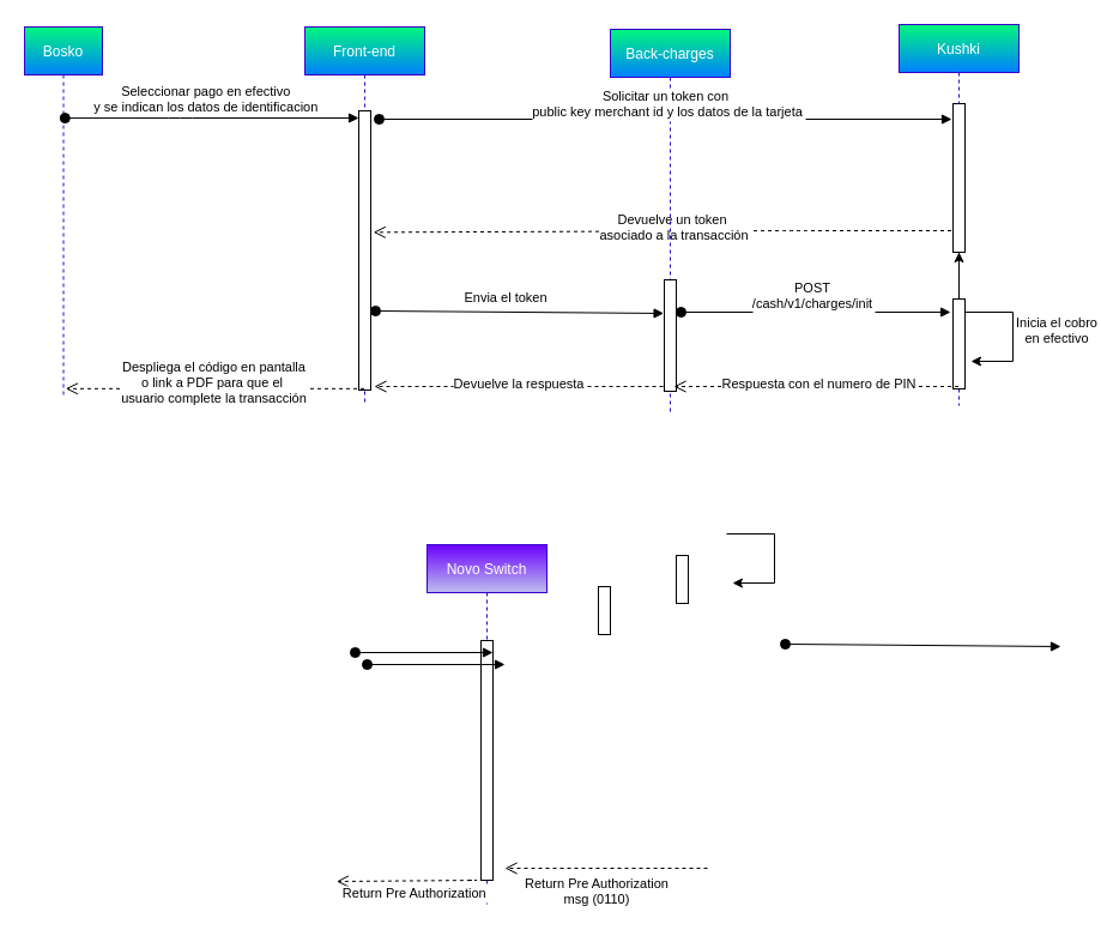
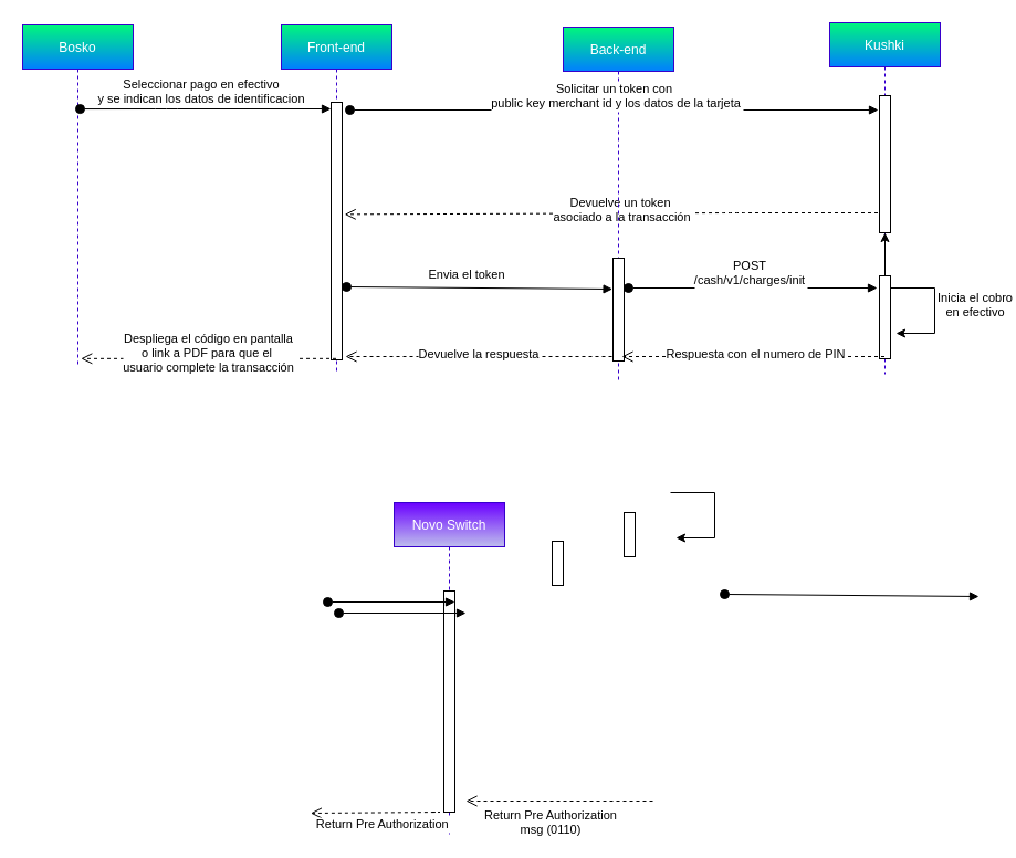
  <mxCell id="0" />
  <mxCell id="1" parent="0" />
- <mxCell id="2" value="Bosko" style="shape=umlLifeline;perimeter=lifelinePerimeter;container=1;collapsible=0;recursiveResize=0;rounded=0;shadow=0;strokeWidth=1;fillColor=#00F77C;fontColor=#ffffff;strokeColor=#3700CC;gradientColor=#007FFF;" vertex="1" parent="1"><mxGeometry x="20" y="22" width="65" height="308" as="geometry" /></mxCell>
+ <mxCell id="2" value="Bosko" style="shape=umlLifeline;perimeter=lifelinePerimeter;container=1;collapsible=0;recursiveResize=0;rounded=0;shadow=0;strokeWidth=1;fillColor=#00F77C;fontColor=#ffffff;strokeColor=#3700CC;gradientColor=#007FFF;" vertex="1" parent="1"><mxGeometry x="20" y="22" width="100" height="308" as="geometry" /></mxCell>
  <mxCell id="3" value="Devuelve un token &#10;asociado a la transacción" style="verticalAlign=bottom;endArrow=open;dashed=1;endSize=8;shadow=0;strokeWidth=1;entryX=1.22;entryY=0.435;entryDx=0;entryDy=0;entryPerimeter=0;" edge="1" parent="1" source="16" target="5"><mxGeometry x="-0.026" y="13" relative="1" as="geometry"><mxPoint x="651" y="192" as="targetPoint" /><mxPoint x="767" y="192" as="sourcePoint" /><Array as="points"><mxPoint x="663" y="192" /></Array><mxPoint x="1" as="offset" /></mxGeometry></mxCell>
  <mxCell id="4" value="Front-end" style="shape=umlLifeline;perimeter=lifelinePerimeter;container=1;collapsible=0;recursiveResize=0;rounded=0;shadow=0;strokeWidth=1;fillColor=#00F77C;fontColor=#ffffff;strokeColor=#3700CC;gradientColor=#007FFF;" vertex="1" parent="1"><mxGeometry x="254" y="22" width="100" height="313" as="geometry" /></mxCell>
  <mxCell id="5" value="" style="points=[];perimeter=orthogonalPerimeter;rounded=0;shadow=0;strokeWidth=1;" vertex="1" parent="4"><mxGeometry x="45" y="70" width="10" height="233" as="geometry" /></mxCell>
  <mxCell id="6" value="Novo Switch" style="shape=umlLifeline;perimeter=lifelinePerimeter;container=1;collapsible=0;recursiveResize=0;rounded=0;shadow=0;strokeWidth=1;fillColor=#6a00ff;fontColor=#ffffff;strokeColor=#3700CC;gradientColor=#BEBEED;" vertex="1" parent="1"><mxGeometry x="356" y="454" width="100" height="300" as="geometry" /></mxCell>
  <mxCell id="7" value="" style="points=[];perimeter=orthogonalPerimeter;rounded=0;shadow=0;strokeWidth=1;" vertex="1" parent="6"><mxGeometry x="45" y="80" width="10" height="200" as="geometry" /></mxCell>
  <mxCell id="8" value="Return Pre Authorization" style="verticalAlign=bottom;endArrow=open;dashed=1;endSize=8;shadow=0;strokeWidth=1;fontSize=11;" edge="1" parent="6"><mxGeometry x="0.003" y="20" relative="1" as="geometry"><mxPoint x="-75.6" y="281" as="targetPoint" /><mxPoint x="34.4" y="280" as="sourcePoint" /><Array as="points"><mxPoint x="45" y="280" /></Array><mxPoint as="offset" /></mxGeometry></mxCell>
  <mxCell id="9" value="Return Pre Authorization &#10;msg (0110)" style="verticalAlign=top;endArrow=open;dashed=1;endSize=8;shadow=0;strokeWidth=1;horizontal=1;fontSize=11;" edge="1" parent="6"><mxGeometry x="0.091" relative="1" as="geometry"><mxPoint x="65" y="270" as="targetPoint" /><mxPoint x="234" y="270" as="sourcePoint" /><Array as="points"><mxPoint x="179.2" y="270" /></Array><mxPoint as="offset" /></mxGeometry></mxCell>
  <mxCell id="10" value="Envia el token" style="verticalAlign=bottom;startArrow=oval;endArrow=block;startSize=8;shadow=0;strokeWidth=1;" edge="1" parent="6"><mxGeometry x="1" y="287" relative="1" as="geometry"><mxPoint x="-60" y="90" as="sourcePoint" /><mxPoint x="55" y="90" as="targetPoint" /><mxPoint x="11" as="offset" /></mxGeometry></mxCell>
  <mxCell id="11" value="Inicia el cobro&#10;en efectivo" style="verticalAlign=bottom;startArrow=oval;endArrow=block;startSize=8;shadow=0;strokeWidth=1;" edge="1" parent="6"><mxGeometry x="1" y="531" relative="1" as="geometry"><mxPoint x="-50" y="100" as="sourcePoint" /><mxPoint x="65" y="100" as="targetPoint" /><mxPoint x="461" y="268" as="offset" /></mxGeometry></mxCell>
- <mxCell id="12" value="Back-charges" style="shape=umlLifeline;perimeter=lifelinePerimeter;container=1;collapsible=0;recursiveResize=0;rounded=0;shadow=0;strokeWidth=1;fillColor=#00F77C;fontColor=#ffffff;strokeColor=#3700CC;gradientColor=#007FFF;" vertex="1" parent="1"><mxGeometry x="509" y="24" width="100" height="319" as="geometry" /></mxCell>
+ <mxCell id="12" value="Back-end" style="shape=umlLifeline;perimeter=lifelinePerimeter;container=1;collapsible=0;recursiveResize=0;rounded=0;shadow=0;strokeWidth=1;fillColor=#00F77C;fontColor=#ffffff;strokeColor=#3700CC;gradientColor=#007FFF;" vertex="1" parent="1"><mxGeometry x="509" y="24" width="100" height="319" as="geometry" /></mxCell>
  <mxCell id="13" value="" style="points=[];perimeter=orthogonalPerimeter;rounded=0;shadow=0;strokeWidth=1;" vertex="1" parent="12"><mxGeometry x="45" y="209" width="10" height="93" as="geometry" /></mxCell>
  <mxCell id="14" value="Solicitar un token con &#10;public key merchant id y los datos de la tarjeta" style="verticalAlign=bottom;startArrow=oval;endArrow=block;startSize=8;shadow=0;strokeWidth=1;" edge="1" parent="1"><mxGeometry x="0.008" y="-3" relative="1" as="geometry"><mxPoint x="316" y="99" as="sourcePoint" /><mxPoint x="794" y="99" as="targetPoint" /><Array as="points" /><mxPoint as="offset" /></mxGeometry></mxCell>
  <mxCell id="15" value="" style="verticalAlign=bottom;startArrow=oval;endArrow=block;startSize=8;shadow=0;strokeWidth=1;" edge="1" parent="1"><mxGeometry x="-0.064" relative="1" as="geometry"><mxPoint x="655" y="537" as="sourcePoint" /><mxPoint x="885" y="539" as="targetPoint" /><Array as="points" /><mxPoint as="offset" /></mxGeometry></mxCell>
  <mxCell id="16" value="Kushki" style="shape=umlLifeline;perimeter=lifelinePerimeter;container=1;collapsible=0;recursiveResize=0;rounded=0;shadow=0;strokeWidth=1;fillColor=#00F77C;fontColor=#ffffff;strokeColor=#3700CC;gradientColor=#007FFF;" vertex="1" parent="1"><mxGeometry x="750" y="20" width="100" height="318" as="geometry" /></mxCell>
  <mxCell id="17" value="" style="points=[];perimeter=orthogonalPerimeter;rounded=0;shadow=0;strokeWidth=1;" vertex="1" parent="16"><mxGeometry x="45" y="66" width="10" height="124" as="geometry" /></mxCell>
  <mxCell id="18" value="" style="edgeStyle=orthogonalEdgeStyle;rounded=0;orthogonalLoop=1;jettySize=auto;html=1;" edge="1" parent="16" source="19" target="17"><mxGeometry relative="1" as="geometry" /></mxCell>
  <mxCell id="19" value="" style="points=[];perimeter=orthogonalPerimeter;rounded=0;shadow=0;strokeWidth=1;" vertex="1" parent="16"><mxGeometry x="45" y="229" width="10" height="75" as="geometry" /></mxCell>
  <mxCell id="20" value="" style="edgeStyle=segmentEdgeStyle;endArrow=classic;html=1;rounded=0;" edge="1" parent="16"><mxGeometry width="50" height="50" relative="1" as="geometry"><mxPoint x="55" y="240" as="sourcePoint" /><mxPoint x="60" y="281" as="targetPoint" /><Array as="points"><mxPoint x="95" y="240" /><mxPoint x="95" y="281" /></Array></mxGeometry></mxCell>
  <mxCell id="21" value="Seleccionar pago en efectivo&#10;y se indican los datos de identificacion" style="verticalAlign=bottom;startArrow=oval;endArrow=block;startSize=8;shadow=0;strokeWidth=1;exitX=0.52;exitY=0.247;exitDx=0;exitDy=0;exitPerimeter=0;" edge="1" parent="1" target="5" source="2"><mxGeometry x="-0.034" relative="1" as="geometry"><mxPoint x="70" y="92" as="sourcePoint" /><Array as="points"><mxPoint x="150" y="98" /></Array><mxPoint as="offset" /></mxGeometry></mxCell>
  <mxCell id="22" value="" style="points=[];perimeter=orthogonalPerimeter;rounded=0;shadow=0;strokeWidth=1;" vertex="1" parent="1"><mxGeometry x="564" y="463" width="10" height="40" as="geometry" /></mxCell>
  <mxCell id="23" value="" style="edgeStyle=segmentEdgeStyle;endArrow=classic;html=1;rounded=0;" edge="1" parent="1"><mxGeometry width="50" height="50" relative="1" as="geometry"><mxPoint x="606" y="445" as="sourcePoint" /><mxPoint x="611" y="486" as="targetPoint" /><Array as="points"><mxPoint x="646" y="445" /><mxPoint x="646" y="486" /></Array></mxGeometry></mxCell>
  <mxCell id="24" value="" style="points=[];perimeter=orthogonalPerimeter;rounded=0;shadow=0;strokeWidth=1;" vertex="1" parent="1"><mxGeometry x="499" y="489" width="10" height="40" as="geometry" /></mxCell>
  <mxCell id="25" value="Respuesta con el numero de PIN" style="verticalAlign=bottom;endArrow=open;dashed=1;endSize=8;shadow=0;strokeWidth=1;" edge="1" parent="1" source="16"><mxGeometry x="-0.011" y="7" relative="1" as="geometry"><mxPoint x="562" y="322" as="targetPoint" /><mxPoint x="735" y="322" as="sourcePoint" /><Array as="points"><mxPoint x="631" y="322" /></Array><mxPoint x="1" as="offset" /></mxGeometry></mxCell>
  <mxCell id="26" value="" style="verticalAlign=bottom;startArrow=oval;endArrow=block;startSize=8;shadow=0;strokeWidth=1;entryX=-0.04;entryY=0.301;entryDx=0;entryDy=0;entryPerimeter=0;" edge="1" parent="1" target="13"><mxGeometry x="-0.064" relative="1" as="geometry"><mxPoint x="313" y="259" as="sourcePoint" /><mxPoint x="548" y="259" as="targetPoint" /><Array as="points" /><mxPoint as="offset" /></mxGeometry></mxCell>
  <mxCell id="27" value="POST&#10;/cash/v1/charges/init" style="verticalAlign=bottom;startArrow=oval;endArrow=block;startSize=8;shadow=0;strokeWidth=1;" edge="1" parent="1"><mxGeometry x="-0.026" y="-2" relative="1" as="geometry"><mxPoint x="568" y="260" as="sourcePoint" /><mxPoint x="793" y="260" as="targetPoint" /><mxPoint as="offset" /></mxGeometry></mxCell>
  <mxCell id="28" value="Devuelve la respuesta" style="verticalAlign=bottom;endArrow=open;dashed=1;endSize=8;shadow=0;strokeWidth=1;" edge="1" parent="1"><mxGeometry x="-0.004" y="7" relative="1" as="geometry"><mxPoint x="312" y="322" as="targetPoint" /><mxPoint x="553" y="322" as="sourcePoint" /><Array as="points"><mxPoint x="491" y="322" /></Array><mxPoint as="offset" /></mxGeometry></mxCell>
  <mxCell id="29" value="Despliega el código en pantalla&#10;o link a PDF para que el &#10;usuario complete la transacción" style="verticalAlign=bottom;endArrow=open;dashed=1;endSize=8;shadow=0;strokeWidth=1;entryX=0.528;entryY=0.98;entryDx=0;entryDy=0;entryPerimeter=0;" edge="1" parent="1" source="4" target="2"><mxGeometry x="0.001" y="17" relative="1" as="geometry"><mxPoint x="124" y="324" as="targetPoint" /><mxPoint x="254" y="324" as="sourcePoint" /><Array as="points" /><mxPoint as="offset" /></mxGeometry></mxCell>
